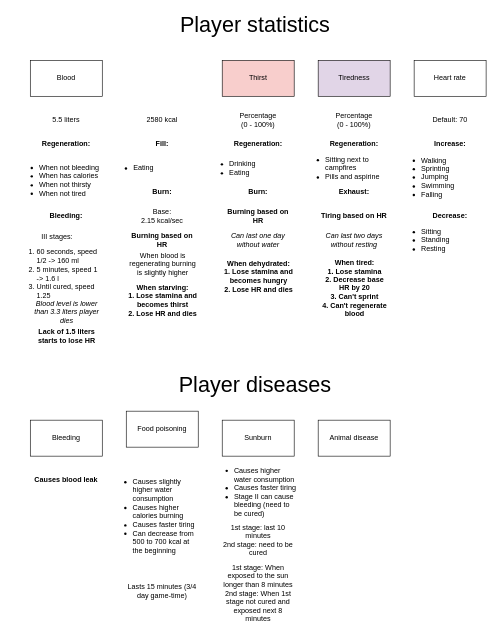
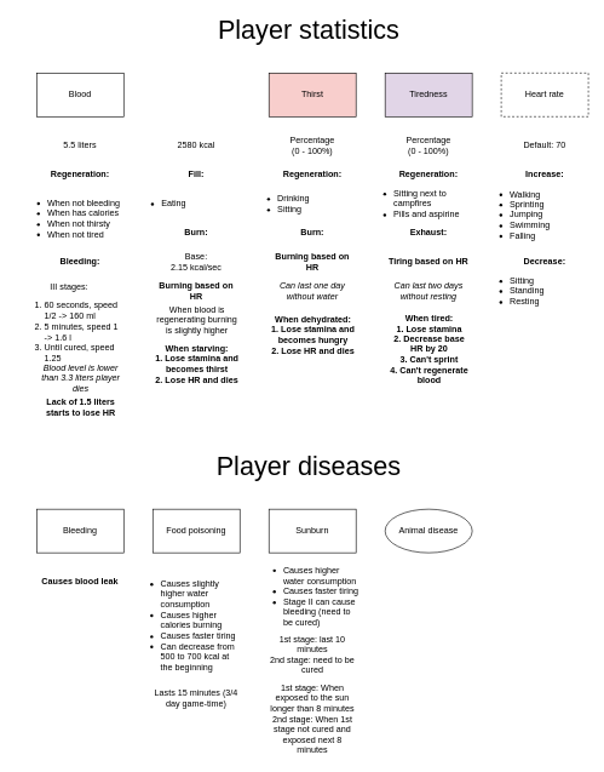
  <mxCell id="0" />
  <mxCell id="1" parent="0" />
  <mxCell id="2" value="Blood&lt;br&gt;" style="rounded=0;whiteSpace=wrap;html=1;" vertex="1" parent="1"><mxGeometry x="50" y="100" width="120" height="60" as="geometry" /></mxCell>
  <mxCell id="3" value="Player statistics&lt;br style=&quot;font-size: 36px;&quot;&gt;" style="text;html=1;strokeColor=none;fillColor=none;align=center;verticalAlign=middle;whiteSpace=wrap;rounded=0;fontStyle=0;fontSize=36;" vertex="1" parent="1"><mxGeometry x="50" y="20" width="750" height="40" as="geometry" /></mxCell>
  <mxCell id="4" value="Thirst&lt;br&gt;" style="rounded=0;whiteSpace=wrap;html=1;fillColor=#f8cecc;" vertex="1" parent="1"><mxGeometry x="370" y="100" width="120" height="60" as="geometry" /></mxCell>
  <mxCell id="5" value="Tiredness&lt;br&gt;" style="rounded=0;whiteSpace=wrap;html=1;fillColor=#e1d5e7;" vertex="1" parent="1"><mxGeometry x="530" y="100" width="120" height="60" as="geometry" /></mxCell>
  <mxCell id="6" value="5.5 liters" style="text;html=1;strokeColor=none;fillColor=none;align=center;verticalAlign=middle;whiteSpace=wrap;rounded=0;" vertex="1" parent="1"><mxGeometry x="50" y="180" width="120" height="40" as="geometry" /></mxCell>
  <mxCell id="7" value="2580 kcal" style="text;html=1;strokeColor=none;fillColor=none;align=center;verticalAlign=middle;whiteSpace=wrap;rounded=0;" vertex="1" parent="1"><mxGeometry x="210" y="180" width="120" height="40" as="geometry" /></mxCell>
  <mxCell id="8" value="Percentage&lt;br&gt;(0 - 100%)" style="text;html=1;strokeColor=none;fillColor=none;align=center;verticalAlign=middle;whiteSpace=wrap;rounded=0;" vertex="1" parent="1"><mxGeometry x="370" y="180" width="120" height="40" as="geometry" /></mxCell>
  <mxCell id="9" value="Percentage&lt;br&gt;(0 - 100%)" style="text;html=1;strokeColor=none;fillColor=none;align=center;verticalAlign=middle;whiteSpace=wrap;rounded=0;" vertex="1" parent="1"><mxGeometry x="530" y="180" width="120" height="40" as="geometry" /></mxCell>
  <mxCell id="10" value="&lt;b&gt;Regeneration:&lt;/b&gt;&lt;br&gt;" style="text;html=1;strokeColor=none;fillColor=none;align=center;verticalAlign=middle;whiteSpace=wrap;rounded=0;" vertex="1" parent="1"><mxGeometry x="50" y="220" width="120" height="40" as="geometry" /></mxCell>
  <mxCell id="11" value="&lt;b&gt;Fill:&lt;/b&gt;&lt;br&gt;" style="text;html=1;strokeColor=none;fillColor=none;align=center;verticalAlign=middle;whiteSpace=wrap;rounded=0;" vertex="1" parent="1"><mxGeometry x="210" y="220" width="120" height="40" as="geometry" /></mxCell>
  <mxCell id="12" value="&lt;b&gt;Regeneration:&lt;/b&gt;&lt;br&gt;" style="text;html=1;strokeColor=none;fillColor=none;align=center;verticalAlign=middle;whiteSpace=wrap;rounded=0;" vertex="1" parent="1"><mxGeometry x="370" y="220" width="120" height="40" as="geometry" /></mxCell>
  <mxCell id="13" value="&lt;b&gt;Regeneration:&lt;/b&gt;&lt;br&gt;" style="text;html=1;strokeColor=none;fillColor=none;align=center;verticalAlign=middle;whiteSpace=wrap;rounded=0;" vertex="1" parent="1"><mxGeometry x="530" y="220" width="120" height="40" as="geometry" /></mxCell>
  <mxCell id="14" value="&lt;ul&gt;&lt;li style=&quot;text-align: left&quot;&gt;When not bleeding&lt;br&gt;&lt;/li&gt;&lt;li style=&quot;text-align: left&quot;&gt;When has calories&lt;br&gt;&lt;/li&gt;&lt;li style=&quot;text-align: left&quot;&gt;When not thirsty&lt;/li&gt;&lt;li style=&quot;text-align: left&quot;&gt;When not tired&lt;br&gt;&lt;/li&gt;&lt;/ul&gt;" style="text;html=1;strokeColor=none;fillColor=none;align=center;verticalAlign=middle;whiteSpace=wrap;rounded=0;" vertex="1" parent="1"><mxGeometry x="20" y="260" width="150" height="80" as="geometry" /></mxCell>
  <mxCell id="15" value="&lt;b&gt;Bleeding:&lt;/b&gt;&lt;br&gt;" style="text;html=1;strokeColor=none;fillColor=none;align=center;verticalAlign=middle;whiteSpace=wrap;rounded=0;" vertex="1" parent="1"><mxGeometry x="50" y="340" width="120" height="40" as="geometry" /></mxCell>
  <mxCell id="16" value="&lt;div style=&quot;text-align: center&quot;&gt;&lt;span&gt;III stages:&lt;/span&gt;&lt;/div&gt;&lt;span&gt;&lt;div style=&quot;text-align: left&quot;&gt;&lt;ol&gt;&lt;li&gt;60 seconds, speed 1/2 -&amp;gt; 160 ml&lt;br&gt;&lt;/li&gt;&lt;li&gt;5 minutes, speed 1 -&amp;gt; 1.6 l&lt;br&gt;&lt;/li&gt;&lt;li&gt;Until cured, speed 1.25&lt;/li&gt;&lt;/ol&gt;&lt;/div&gt;&lt;/span&gt;" style="text;html=1;strokeColor=none;fillColor=none;align=center;verticalAlign=top;whiteSpace=wrap;rounded=0;" vertex="1" parent="1"><mxGeometry x="20" y="380" width="150" height="120" as="geometry" /></mxCell>
  <mxCell id="17" value="&lt;ul&gt;&lt;li style=&quot;text-align: left&quot;&gt;Eating&lt;/li&gt;&lt;/ul&gt;" style="text;html=1;strokeColor=none;fillColor=none;align=left;verticalAlign=middle;whiteSpace=wrap;rounded=0;" vertex="1" parent="1"><mxGeometry x="180" y="260" width="150" height="40" as="geometry" /></mxCell>
  <mxCell id="18" value="&lt;b&gt;Burn:&lt;/b&gt;&lt;br&gt;" style="text;html=1;strokeColor=none;fillColor=none;align=center;verticalAlign=middle;whiteSpace=wrap;rounded=0;" vertex="1" parent="1"><mxGeometry x="210" y="300" width="120" height="40" as="geometry" /></mxCell>
  <mxCell id="19" value="Base: &lt;br&gt;2.15 kcal/sec" style="text;html=1;strokeColor=none;fillColor=none;align=center;verticalAlign=middle;whiteSpace=wrap;rounded=0;" vertex="1" parent="1"><mxGeometry x="210" y="340" width="120" height="40" as="geometry" /></mxCell>
  <mxCell id="20" value="Burning based on HR&lt;br&gt;" style="text;html=1;strokeColor=none;fillColor=none;align=center;verticalAlign=middle;whiteSpace=wrap;rounded=0;fontStyle=1" vertex="1" parent="1"><mxGeometry x="210" y="380" width="120" height="40" as="geometry" /></mxCell>
  <mxCell id="21" value="&lt;div style=&quot;text-align: center&quot;&gt;&lt;span style=&quot;font-weight: normal&quot;&gt;When blood is regenerating burning is slightly higher&lt;/span&gt;&lt;/div&gt;" style="text;html=1;strokeColor=none;fillColor=none;align=left;verticalAlign=middle;whiteSpace=wrap;rounded=0;fontStyle=1" vertex="1" parent="1"><mxGeometry x="210" y="420" width="120" height="40" as="geometry" /></mxCell>
  <mxCell id="22" value="&lt;div style=&quot;text-align: center&quot;&gt;Blood level is lower than 3.3 liters player dies&lt;/div&gt;" style="text;html=1;strokeColor=none;fillColor=none;align=left;verticalAlign=middle;whiteSpace=wrap;rounded=0;fontStyle=2" vertex="1" parent="1"><mxGeometry x="50" y="500" width="120" height="40" as="geometry" /></mxCell>
  <mxCell id="23" value="&lt;div style=&quot;text-align: center&quot;&gt;Lack of 1.5 liters starts to lose HR&lt;/div&gt;" style="text;html=1;strokeColor=none;fillColor=none;align=left;verticalAlign=middle;whiteSpace=wrap;rounded=0;fontStyle=1" vertex="1" parent="1"><mxGeometry x="50" y="540" width="120" height="40" as="geometry" /></mxCell>
- <mxCell id="24" value="Heart rate&lt;br&gt;" style="rounded=0;whiteSpace=wrap;html=1;" vertex="1" parent="1"><mxGeometry x="690" y="100" width="120" height="60" as="geometry" /></mxCell>
+ <mxCell id="24" value="Heart rate&lt;br&gt;" style="rounded=0;whiteSpace=wrap;html=1;dashed=1;" vertex="1" parent="1"><mxGeometry x="690" y="100" width="120" height="60" as="geometry" /></mxCell>
  <mxCell id="25" value="Default: 70" style="text;html=1;strokeColor=none;fillColor=none;align=center;verticalAlign=middle;whiteSpace=wrap;rounded=0;" vertex="1" parent="1"><mxGeometry x="690" y="180" width="120" height="40" as="geometry" /></mxCell>
  <mxCell id="26" value="&lt;b&gt;Increase:&lt;/b&gt;&lt;br&gt;" style="text;html=1;strokeColor=none;fillColor=none;align=center;verticalAlign=middle;whiteSpace=wrap;rounded=0;" vertex="1" parent="1"><mxGeometry x="690" y="220" width="120" height="40" as="geometry" /></mxCell>
  <mxCell id="27" value="&lt;b&gt;Decrease:&lt;/b&gt;&lt;br&gt;" style="text;html=1;strokeColor=none;fillColor=none;align=center;verticalAlign=middle;whiteSpace=wrap;rounded=0;" vertex="1" parent="1"><mxGeometry x="690" y="340" width="120" height="40" as="geometry" /></mxCell>
  <mxCell id="28" value="&lt;div style=&quot;text-align: center&quot;&gt;&lt;span&gt;When starving:&lt;/span&gt;&lt;/div&gt;&lt;div style=&quot;text-align: center&quot;&gt;&lt;span&gt;1. Lose stamina and becomes thirst&lt;/span&gt;&lt;/div&gt;&lt;div style=&quot;text-align: center&quot;&gt;&lt;span&gt;2. Lose HR and dies&lt;/span&gt;&lt;/div&gt;" style="text;html=1;strokeColor=none;fillColor=none;align=left;verticalAlign=middle;whiteSpace=wrap;rounded=0;fontStyle=1" vertex="1" parent="1"><mxGeometry x="210" y="460" width="120" height="80" as="geometry" /></mxCell>
- <mxCell id="29" value="&lt;ul&gt;&lt;li style=&quot;text-align: left&quot;&gt;Drinking&lt;/li&gt;&lt;li style=&quot;text-align: left&quot;&gt;Eating&lt;/li&gt;&lt;/ul&gt;" style="text;html=1;strokeColor=none;fillColor=none;align=left;verticalAlign=middle;whiteSpace=wrap;rounded=0;" vertex="1" parent="1"><mxGeometry x="340" y="260" width="150" height="40" as="geometry" /></mxCell>
+ <mxCell id="29" value="&lt;ul&gt;&lt;li style=&quot;text-align: left&quot;&gt;Drinking&lt;/li&gt;&lt;li style=&quot;text-align: left&quot;&gt;Sitting&lt;/li&gt;&lt;/ul&gt;" style="text;html=1;strokeColor=none;fillColor=none;align=left;verticalAlign=middle;whiteSpace=wrap;rounded=0;" vertex="1" parent="1"><mxGeometry x="340" y="260" width="150" height="40" as="geometry" /></mxCell>
  <mxCell id="30" value="&lt;b&gt;Burn:&lt;/b&gt;&lt;br&gt;" style="text;html=1;strokeColor=none;fillColor=none;align=center;verticalAlign=middle;whiteSpace=wrap;rounded=0;" vertex="1" parent="1"><mxGeometry x="370" y="300" width="120" height="40" as="geometry" /></mxCell>
  <mxCell id="31" value="Can last one day without water" style="text;html=1;strokeColor=none;fillColor=none;align=center;verticalAlign=middle;whiteSpace=wrap;rounded=0;fontStyle=2" vertex="1" parent="1"><mxGeometry x="370" y="380" width="120" height="40" as="geometry" /></mxCell>
  <mxCell id="32" value="&lt;div style=&quot;text-align: center&quot;&gt;&lt;span&gt;When dehydrated:&lt;/span&gt;&lt;/div&gt;&lt;div style=&quot;text-align: center&quot;&gt;&lt;span&gt;1. Lose stamina and becomes hungry&lt;/span&gt;&lt;/div&gt;&lt;div style=&quot;text-align: center&quot;&gt;&lt;span&gt;2. Lose HR and dies&lt;/span&gt;&lt;/div&gt;" style="text;html=1;strokeColor=none;fillColor=none;align=left;verticalAlign=middle;whiteSpace=wrap;rounded=0;fontStyle=1" vertex="1" parent="1"><mxGeometry x="370" y="420" width="120" height="80" as="geometry" /></mxCell>
  <mxCell id="33" value="Burning based on HR&lt;br&gt;" style="text;html=1;strokeColor=none;fillColor=none;align=center;verticalAlign=middle;whiteSpace=wrap;rounded=0;fontStyle=1" vertex="1" parent="1"><mxGeometry x="370" y="340" width="120" height="40" as="geometry" /></mxCell>
  <mxCell id="34" value="&lt;ul&gt;&lt;li style=&quot;text-align: left&quot;&gt;Sitting next to campfires&lt;/li&gt;&lt;li style=&quot;text-align: left&quot;&gt;Pills and aspirine&lt;/li&gt;&lt;/ul&gt;" style="text;html=1;strokeColor=none;fillColor=none;align=left;verticalAlign=middle;whiteSpace=wrap;rounded=0;" vertex="1" parent="1"><mxGeometry x="500" y="260" width="150" height="40" as="geometry" /></mxCell>
  <mxCell id="35" value="&lt;b&gt;Exhaust:&lt;/b&gt;&lt;br&gt;" style="text;html=1;strokeColor=none;fillColor=none;align=center;verticalAlign=middle;whiteSpace=wrap;rounded=0;" vertex="1" parent="1"><mxGeometry x="530" y="300" width="120" height="40" as="geometry" /></mxCell>
  <mxCell id="36" value="Tiring based on HR&lt;br&gt;" style="text;html=1;strokeColor=none;fillColor=none;align=center;verticalAlign=middle;whiteSpace=wrap;rounded=0;fontStyle=1" vertex="1" parent="1"><mxGeometry x="530" y="340" width="120" height="40" as="geometry" /></mxCell>
  <mxCell id="37" value="Can last two days without resting" style="text;html=1;strokeColor=none;fillColor=none;align=center;verticalAlign=middle;whiteSpace=wrap;rounded=0;fontStyle=2" vertex="1" parent="1"><mxGeometry x="530" y="380" width="120" height="40" as="geometry" /></mxCell>
  <mxCell id="38" value="&lt;div style=&quot;text-align: center&quot;&gt;&lt;span&gt;When tired:&lt;/span&gt;&lt;/div&gt;&lt;div style=&quot;text-align: center&quot;&gt;&lt;span&gt;1. Lose stamina&lt;/span&gt;&lt;/div&gt;&lt;div style=&quot;text-align: center&quot;&gt;&lt;span&gt;2. Decrease base HR by 20&lt;/span&gt;&lt;/div&gt;&lt;div style=&quot;text-align: center&quot;&gt;&lt;span&gt;3. Can't sprint&lt;/span&gt;&lt;/div&gt;&lt;div style=&quot;text-align: center&quot;&gt;&lt;span&gt;4. Can't regenerate blood&lt;/span&gt;&lt;/div&gt;" style="text;html=1;strokeColor=none;fillColor=none;align=left;verticalAlign=middle;whiteSpace=wrap;rounded=0;fontStyle=1" vertex="1" parent="1"><mxGeometry x="530" y="420" width="120" height="120" as="geometry" /></mxCell>
  <mxCell id="39" value="&lt;ul&gt;&lt;li style=&quot;text-align: left&quot;&gt;Walking&lt;/li&gt;&lt;li style=&quot;text-align: left&quot;&gt;Sprinting&lt;/li&gt;&lt;li style=&quot;text-align: left&quot;&gt;Jumping&lt;/li&gt;&lt;li style=&quot;text-align: left&quot;&gt;Swimming&lt;/li&gt;&lt;li style=&quot;text-align: left&quot;&gt;Falling&lt;/li&gt;&lt;/ul&gt;" style="text;html=1;strokeColor=none;fillColor=none;align=left;verticalAlign=middle;whiteSpace=wrap;rounded=0;" vertex="1" parent="1"><mxGeometry x="660" y="260" width="150" height="70" as="geometry" /></mxCell>
  <mxCell id="40" value="&lt;ul&gt;&lt;li style=&quot;text-align: left&quot;&gt;Sitting&lt;/li&gt;&lt;li style=&quot;text-align: left&quot;&gt;Standing&lt;/li&gt;&lt;li style=&quot;text-align: left&quot;&gt;Resting&lt;/li&gt;&lt;/ul&gt;" style="text;html=1;strokeColor=none;fillColor=none;align=left;verticalAlign=middle;whiteSpace=wrap;rounded=0;" vertex="1" parent="1"><mxGeometry x="660" y="380" width="150" height="40" as="geometry" /></mxCell>
  <mxCell id="41" value="Player diseases&lt;br style=&quot;font-size: 36px&quot;&gt;" style="text;html=1;strokeColor=none;fillColor=none;align=center;verticalAlign=middle;whiteSpace=wrap;rounded=0;fontStyle=0;fontSize=36;" vertex="1" parent="1"><mxGeometry x="50" y="620" width="750" height="40" as="geometry" /></mxCell>
  <mxCell id="42" value="Bleeding&lt;br&gt;" style="rounded=0;whiteSpace=wrap;html=1;" vertex="1" parent="1"><mxGeometry x="50" y="700" width="120" height="60" as="geometry" /></mxCell>
- <mxCell id="43" value="Food poisoning&lt;br&gt;" style="rounded=0;whiteSpace=wrap;html=1;" vertex="1" parent="1"><mxGeometry x="210" y="685" width="120" height="60" as="geometry" /></mxCell>
+ <mxCell id="43" value="Food poisoning&lt;br&gt;" style="rounded=0;whiteSpace=wrap;html=1;" vertex="1" parent="1"><mxGeometry x="210" y="700" width="120" height="60" as="geometry" /></mxCell>
  <mxCell id="44" value="Sunburn&lt;br&gt;" style="rounded=0;whiteSpace=wrap;html=1;" vertex="1" parent="1"><mxGeometry x="370" y="700" width="120" height="60" as="geometry" /></mxCell>
- <mxCell id="45" value="Animal disease&lt;br&gt;" style="rounded=0;whiteSpace=wrap;html=1;" vertex="1" parent="1"><mxGeometry x="530" y="700" width="120" height="60" as="geometry" /></mxCell>
+ <mxCell id="45" value="Animal disease&lt;br&gt;" style="ellipse;whiteSpace=wrap;html=1;" vertex="1" parent="1"><mxGeometry x="530" y="700" width="120" height="60" as="geometry" /></mxCell>
  <mxCell id="46" value="&lt;div style=&quot;text-align: center&quot;&gt;Causes blood leak&lt;/div&gt;" style="text;html=1;strokeColor=none;fillColor=none;align=center;verticalAlign=middle;whiteSpace=wrap;rounded=0;fontStyle=1" vertex="1" parent="1"><mxGeometry x="50" y="780" width="120" height="40" as="geometry" /></mxCell>
  <mxCell id="47" value="&lt;div style=&quot;text-align: center&quot;&gt;&lt;ul&gt;&lt;li style=&quot;text-align: left&quot;&gt;&lt;span style=&quot;font-weight: normal&quot;&gt;Causes slightly higher water consumption&lt;/span&gt;&lt;br&gt;&lt;/li&gt;&lt;li style=&quot;text-align: left&quot;&gt;&lt;span style=&quot;font-weight: normal&quot;&gt;Causes higher calories burning&lt;/span&gt;&lt;/li&gt;&lt;li style=&quot;text-align: left&quot;&gt;&lt;span style=&quot;font-weight: normal&quot;&gt;Causes faster tiring&lt;/span&gt;&lt;/li&gt;&lt;li style=&quot;text-align: left&quot;&gt;&lt;span style=&quot;font-weight: normal&quot;&gt;Can decrease from 500 to 700 kcal at the beginning&lt;/span&gt;&lt;/li&gt;&lt;/ul&gt;&lt;/div&gt;" style="text;html=1;strokeColor=none;fillColor=none;align=center;verticalAlign=middle;whiteSpace=wrap;rounded=0;fontStyle=1" vertex="1" parent="1"><mxGeometry x="180" y="780" width="150" height="160" as="geometry" /></mxCell>
- <mxCell id="48" value="&lt;div style=&quot;text-align: center&quot;&gt;Lasts 15 minutes (3/4 day game-time)&lt;/div&gt;" style="text;html=1;strokeColor=none;fillColor=none;align=center;verticalAlign=middle;whiteSpace=wrap;rounded=0;fontStyle=0" vertex="1" parent="1"><mxGeometry x="210" y="965" width="120" height="40" as="geometry" /></mxCell>
+ <mxCell id="48" value="&lt;div style=&quot;text-align: center&quot;&gt;Lasts 15 minutes (3/4 day game-time)&lt;/div&gt;" style="text;html=1;strokeColor=none;fillColor=none;align=center;verticalAlign=middle;whiteSpace=wrap;rounded=0;fontStyle=0" vertex="1" parent="1"><mxGeometry x="210" y="940" width="120" height="40" as="geometry" /></mxCell>
  <mxCell id="49" value="&lt;div style=&quot;text-align: center&quot;&gt;&lt;ul&gt;&lt;li style=&quot;text-align: left&quot;&gt;&lt;span style=&quot;font-weight: 400&quot;&gt;Causes higher water consumption&lt;/span&gt;&lt;/li&gt;&lt;li style=&quot;text-align: left&quot;&gt;&lt;span style=&quot;font-weight: 400&quot;&gt;Causes faster tiring&lt;/span&gt;&lt;/li&gt;&lt;li style=&quot;text-align: left&quot;&gt;&lt;span style=&quot;font-weight: 400&quot;&gt;Stage II can cause bleeding (need to be cured)&lt;/span&gt;&lt;/li&gt;&lt;/ul&gt;&lt;/div&gt;" style="text;html=1;strokeColor=none;fillColor=none;align=center;verticalAlign=middle;whiteSpace=wrap;rounded=0;fontStyle=1" vertex="1" parent="1"><mxGeometry x="349" y="780" width="150" height="80" as="geometry" /></mxCell>
  <mxCell id="50" value="&lt;div style=&quot;text-align: center&quot;&gt;1st stage: last 10 minutes&lt;/div&gt;&lt;div style=&quot;text-align: center&quot;&gt;2nd stage: need to be cured&lt;/div&gt;" style="text;html=1;strokeColor=none;fillColor=none;align=center;verticalAlign=middle;whiteSpace=wrap;rounded=0;fontStyle=0" vertex="1" parent="1"><mxGeometry x="370" y="860" width="120" height="80" as="geometry" /></mxCell>
  <mxCell id="51" value="&lt;div style=&quot;text-align: center&quot;&gt;1st stage: When exposed to the sun longer than 8 minutes&lt;/div&gt;" style="text;html=1;strokeColor=none;fillColor=none;align=center;verticalAlign=middle;whiteSpace=wrap;rounded=0;fontStyle=0" vertex="1" parent="1"><mxGeometry x="370" y="940" width="120" height="40" as="geometry" /></mxCell>
  <mxCell id="52" value="&lt;div style=&quot;text-align: center&quot;&gt;2nd stage: When 1st stage not cured and exposed next 8 minutes&lt;/div&gt;" style="text;html=1;strokeColor=none;fillColor=none;align=center;verticalAlign=middle;whiteSpace=wrap;rounded=0;fontStyle=0" vertex="1" parent="1"><mxGeometry x="370" y="980" width="120" height="60" as="geometry" /></mxCell>
